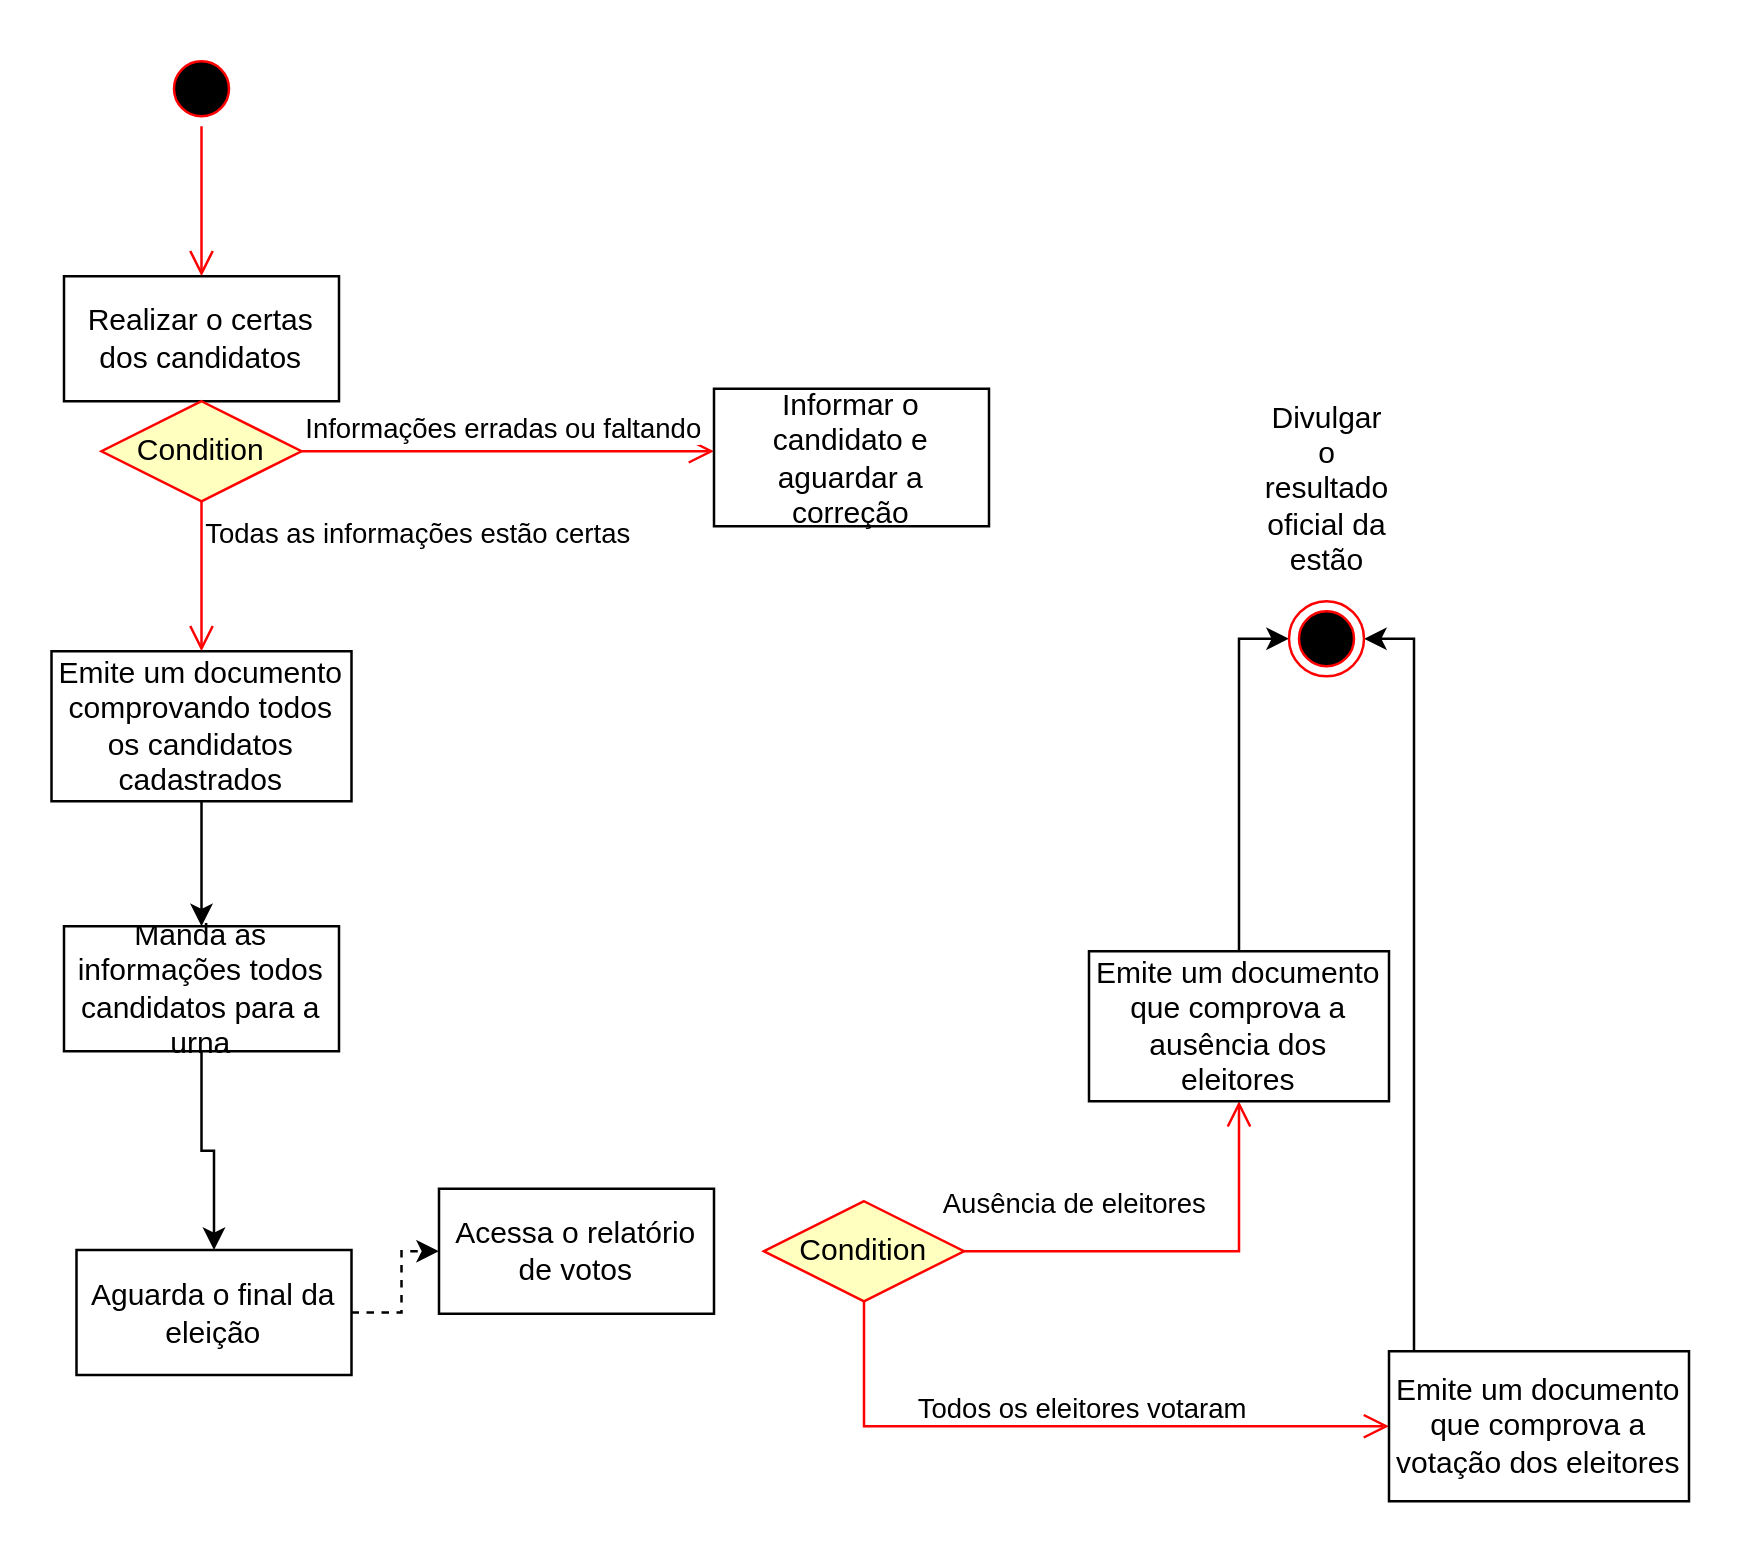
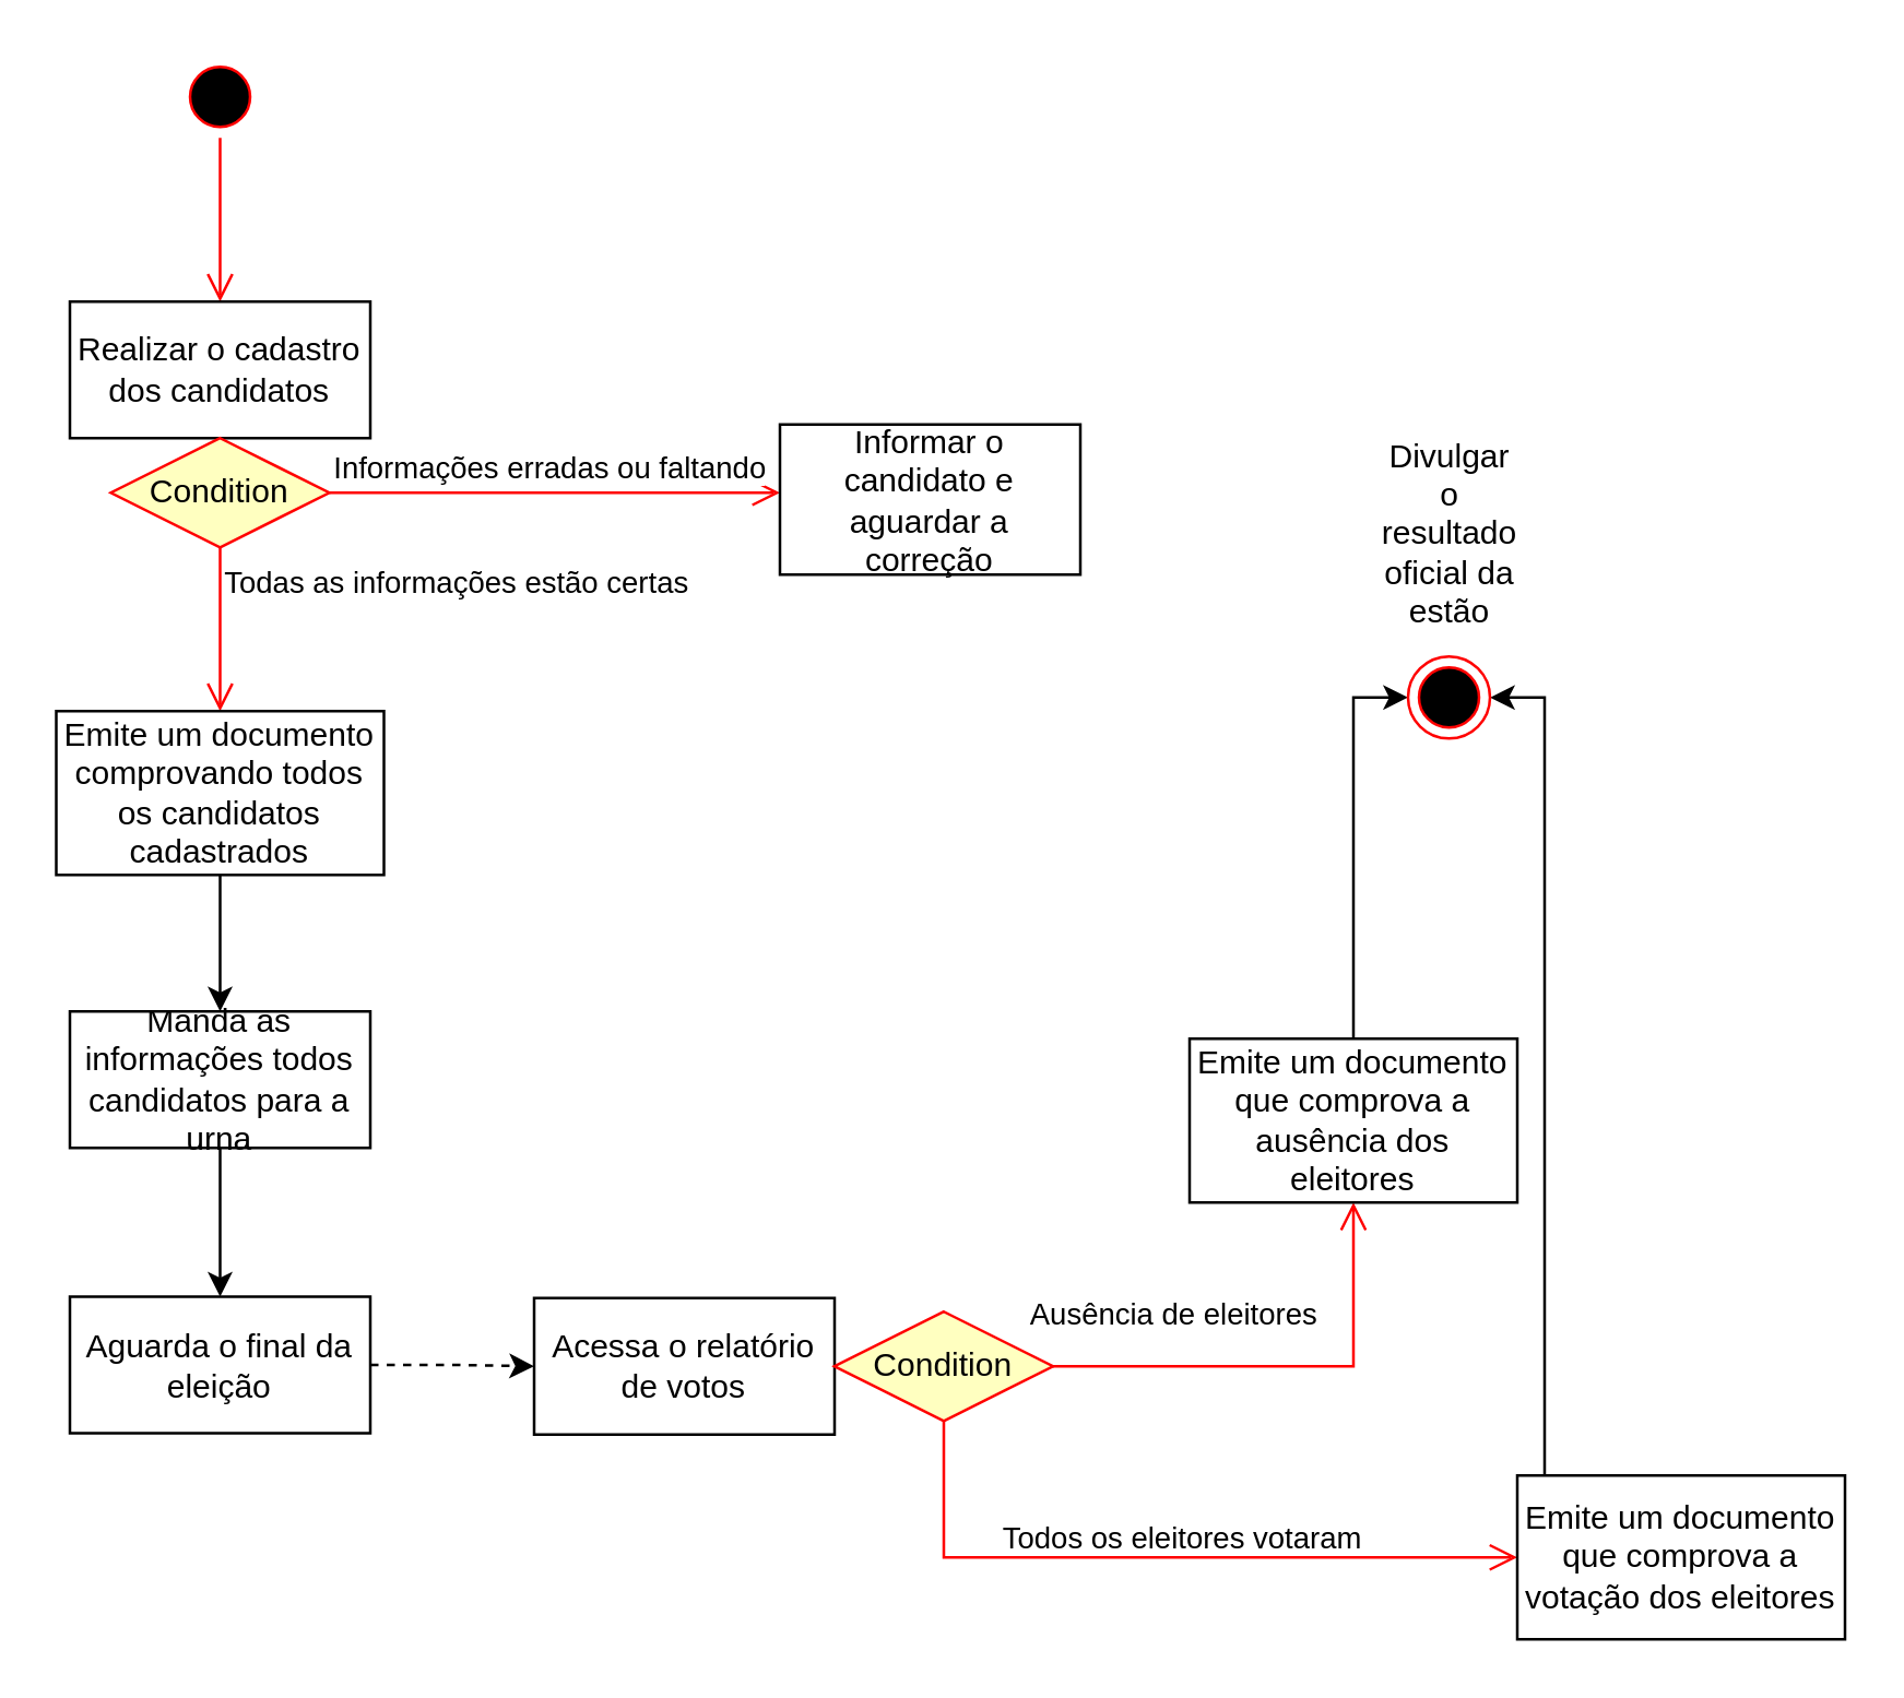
  <mxCell id="0" />
  <mxCell id="1" parent="0" />
  <mxCell id="2" value="" style="ellipse;html=1;shape=startState;fillColor=#000000;strokeColor=#ff0000;" parent="1" vertex="1"><mxGeometry x="65" y="20" width="30" height="30" as="geometry" /></mxCell>
  <mxCell id="3" value="" style="edgeStyle=orthogonalEdgeStyle;html=1;verticalAlign=bottom;endArrow=open;endSize=8;strokeColor=#ff0000;rounded=0;" parent="1" source="2" edge="1"><mxGeometry relative="1" as="geometry"><mxPoint x="80" y="110" as="targetPoint" /></mxGeometry></mxCell>
- <mxCell id="4" value="Realizar o certas dos candidatos" style="html=1;whiteSpace=wrap;" parent="1" vertex="1"><mxGeometry x="25" y="110" width="110" height="50" as="geometry" /></mxCell>
+ <mxCell id="4" value="Realizar o cadastro dos candidatos" style="html=1;whiteSpace=wrap;" parent="1" vertex="1"><mxGeometry x="25" y="110" width="110" height="50" as="geometry" /></mxCell>
  <mxCell id="5" style="edgeStyle=orthogonalEdgeStyle;rounded=0;orthogonalLoop=1;jettySize=auto;html=1;entryX=0.5;entryY=0;entryDx=0;entryDy=0;" parent="1" source="6" target="15" edge="1"><mxGeometry relative="1" as="geometry" /></mxCell>
  <mxCell id="6" value="Manda as informações todos candidatos para a urna" style="html=1;whiteSpace=wrap;" parent="1" vertex="1"><mxGeometry x="25" y="370" width="110" height="50" as="geometry" /></mxCell>
- <mxCell id="7" value="Acessa o relatório de votos" style="html=1;whiteSpace=wrap;" parent="1" vertex="1"><mxGeometry x="175" y="475" width="110" height="50" as="geometry" /></mxCell>
+ <mxCell id="7" value="Acessa o relatório de votos" style="html=1;whiteSpace=wrap;" parent="1" vertex="1"><mxGeometry x="195" y="475" width="110" height="50" as="geometry" /></mxCell>
  <mxCell id="8" value="Condition" style="rhombus;whiteSpace=wrap;html=1;fontColor=#000000;fillColor=#ffffc0;strokeColor=#ff0000;" parent="1" vertex="1"><mxGeometry x="40" y="160" width="80" height="40" as="geometry" /></mxCell>
  <mxCell id="9" value="Informações erradas ou faltando" style="edgeStyle=orthogonalEdgeStyle;html=1;align=left;verticalAlign=bottom;endArrow=open;endSize=8;strokeColor=#ff0000;rounded=0;" parent="1" source="8" edge="1"><mxGeometry x="-1" relative="1" as="geometry"><mxPoint x="285" y="180" as="targetPoint" /></mxGeometry></mxCell>
  <mxCell id="10" value="Todas as informações estão certas" style="edgeStyle=orthogonalEdgeStyle;html=1;align=left;verticalAlign=top;endArrow=open;endSize=8;strokeColor=#ff0000;rounded=0;" parent="1" source="8" edge="1"><mxGeometry x="-1" relative="1" as="geometry"><mxPoint x="80" y="260" as="targetPoint" /></mxGeometry></mxCell>
  <mxCell id="11" value="Informar o candidato e aguardar a correção" style="html=1;whiteSpace=wrap;" parent="1" vertex="1"><mxGeometry x="285" y="155" width="110" height="55" as="geometry" /></mxCell>
  <mxCell id="12" style="edgeStyle=orthogonalEdgeStyle;rounded=0;orthogonalLoop=1;jettySize=auto;html=1;entryX=0.5;entryY=0;entryDx=0;entryDy=0;" parent="1" source="13" target="6" edge="1"><mxGeometry relative="1" as="geometry" /></mxCell>
  <mxCell id="13" value="Emite um documento comprovando todos os candidatos cadastrados" style="html=1;whiteSpace=wrap;" parent="1" vertex="1"><mxGeometry x="20" y="260" width="120" height="60" as="geometry" /></mxCell>
  <mxCell id="14" style="edgeStyle=orthogonalEdgeStyle;rounded=0;orthogonalLoop=1;jettySize=auto;html=1;entryX=0;entryY=0.5;entryDx=0;entryDy=0;dashed=1;" parent="1" source="15" target="7" edge="1"><mxGeometry relative="1" as="geometry" /></mxCell>
- <mxCell id="15" value="Aguarda o final da eleição" style="html=1;whiteSpace=wrap;" parent="1" vertex="1"><mxGeometry x="30" y="499.5" width="110" height="50" as="geometry" /></mxCell>
+ <mxCell id="15" value="Aguarda o final da eleição" style="html=1;whiteSpace=wrap;" parent="1" vertex="1"><mxGeometry x="25" y="474.5" width="110" height="50" as="geometry" /></mxCell>
  <mxCell id="16" value="Condition" style="rhombus;whiteSpace=wrap;html=1;fontColor=#000000;fillColor=#ffffc0;strokeColor=#ff0000;" parent="1" vertex="1"><mxGeometry x="305" y="480" width="80" height="40" as="geometry" /></mxCell>
  <mxCell id="17" value="Ausência de eleitores" style="edgeStyle=orthogonalEdgeStyle;html=1;align=left;verticalAlign=bottom;endArrow=open;endSize=8;strokeColor=#ff0000;rounded=0;" parent="1" source="16" edge="1"><mxGeometry x="-1" y="42" relative="1" as="geometry"><mxPoint x="555" y="570" as="targetPoint" /><Array as="points"><mxPoint x="345" y="570" /></Array><mxPoint x="-12" y="-30" as="offset" /></mxGeometry></mxCell>
  <mxCell id="18" value="Todos os eleitores votaram" style="edgeStyle=orthogonalEdgeStyle;html=1;align=left;verticalAlign=top;endArrow=open;endSize=8;strokeColor=#ff0000;rounded=0;" parent="1" source="16" edge="1"><mxGeometry x="-1" y="-54" relative="1" as="geometry"><mxPoint x="495" y="440" as="targetPoint" /><Array as="points"><mxPoint x="435" y="500" /><mxPoint x="435" y="500" /></Array><mxPoint x="-20" y="-4" as="offset" /></mxGeometry></mxCell>
  <mxCell id="19" value="Emite um documento que comprova a ausência dos eleitores" style="html=1;whiteSpace=wrap;" parent="1" vertex="1"><mxGeometry x="435" y="380" width="120" height="60" as="geometry" /></mxCell>
  <mxCell id="20" style="edgeStyle=orthogonalEdgeStyle;rounded=0;orthogonalLoop=1;jettySize=auto;html=1;entryX=1;entryY=0.5;entryDx=0;entryDy=0;" parent="1" source="21" target="23" edge="1"><mxGeometry relative="1" as="geometry"><mxPoint x="567.5" y="280" as="targetPoint" /><Array as="points"><mxPoint x="565" y="255" /></Array></mxGeometry></mxCell>
  <mxCell id="21" value="Emite um documento que comprova a votação dos eleitores" style="html=1;whiteSpace=wrap;" parent="1" vertex="1"><mxGeometry x="555" y="540" width="120" height="60" as="geometry" /></mxCell>
  <mxCell id="22" style="edgeStyle=orthogonalEdgeStyle;rounded=0;orthogonalLoop=1;jettySize=auto;html=1;entryX=0;entryY=0.5;entryDx=0;entryDy=0;" parent="1" source="19" target="23" edge="1"><mxGeometry relative="1" as="geometry"><mxPoint x="498.2" y="282" as="targetPoint" /></mxGeometry></mxCell>
  <mxCell id="23" value="" style="ellipse;html=1;shape=endState;fillColor=#000000;strokeColor=#ff0000;" parent="1" vertex="1"><mxGeometry x="515" y="240" width="30" height="30" as="geometry" /></mxCell>
  <mxCell id="24" value="&lt;span style=&quot;text-wrap-mode: wrap;&quot;&gt;Divulgar o resultado oficial da estão&lt;/span&gt;" style="text;html=1;align=center;verticalAlign=middle;resizable=0;points=[];autosize=1;strokeColor=none;fillColor=none;" parent="1" vertex="1"><mxGeometry x="420" y="180" width="220" height="30" as="geometry" /></mxCell>
